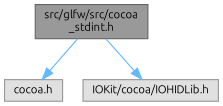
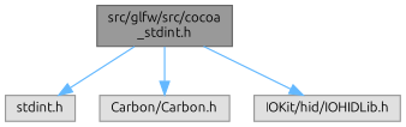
  digraph {
    fontname=Ubuntu
    node [color=grey60 fillcolor="#E0E0E0" fontname=Ubuntu fontsize=10 shape=box style=filled]
    edge [color=steelblue1 fontname=Ubuntu fontsize=10 labelfontname=Helvetica labelfontsize=10 style=solid]
    n1 [color=gray40 fillcolor=grey60 fontcolor=black height=0.2 label="src/glfw/src/cocoa\l_stdint.h" width=0.4]
-   n2 [height=0.2 label="cocoa.h" width=0.4]
-   n4 [height=0.2 label="IOKit/cocoa/IOHIDLib.h" width=0.4]
+   n2 [height=0.2 label="stdint.h" width=0.4]
+   n3 [height=0.2 label="Carbon/Carbon.h" width=0.4]
+   n4 [height=0.2 label="IOKit/hid/IOHIDLib.h" width=0.4]
    n1 -> n2
+   n1 -> n3
    n1 -> n4
  }
